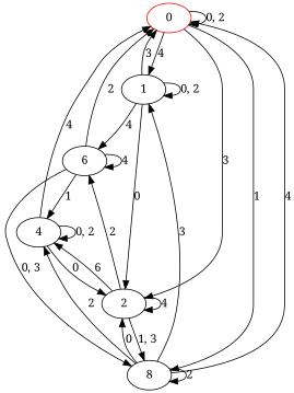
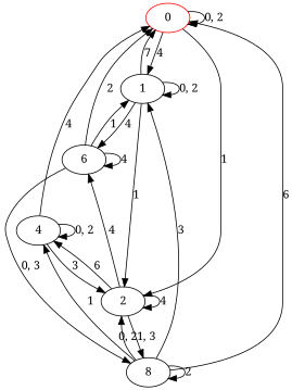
  digraph {
    fontname="Noto Serif"
    node [fontname="Noto Serif"]
    edge [fontname="Noto Serif"]
    n1 [color=red label=0]
    n2 [label=1]
    n3 [label=2]
    n4 [label=8]
    n5 [label=6]
    n6 [label=4]
    n1 -> n1 [label="0, 2"]
    n1 -> n2 [label=4]
-   n1 -> n3 [label=3]
-   n1 -> n4 [label=1]
-   n2 -> n1 [label=3]
+   n1 -> n3 [label=1]
+   n2 -> n1 [label=7]
    n2 -> n2 [label="0, 2"]
-   n2 -> n3 [label=0]
+   n2 -> n3 [label=1]
    n2 -> n5 [label=4]
    n3 -> n3 [label=4]
    n3 -> n4 [label="1, 3"]
-   n3 -> n5 [label=2]
+   n3 -> n5 [label=4]
    n3 -> n6 [label=6]
-   n4 -> n1 [label=4]
+   n4 -> n1 [label=6]
    n4 -> n2 [label=3]
-   n4 -> n3 [label=0]
+   n4 -> n3 [label="0, 2"]
    n4 -> n4 [label=2]
-   n4 -> n6 [label=2]
+   n4 -> n6 [label=1]
    n5 -> n1 [label=2]
-   n5 -> n6 [label=1]
+   n5 -> n2 [label=1]
    n5 -> n4 [label="0, 3"]
    n5 -> n5 [label=4]
    n6 -> n1 [label=4]
-   n6 -> n3 [label=0]
+   n6 -> n3 [label=3]
    n6 -> n6 [label="0, 2"]
  }
